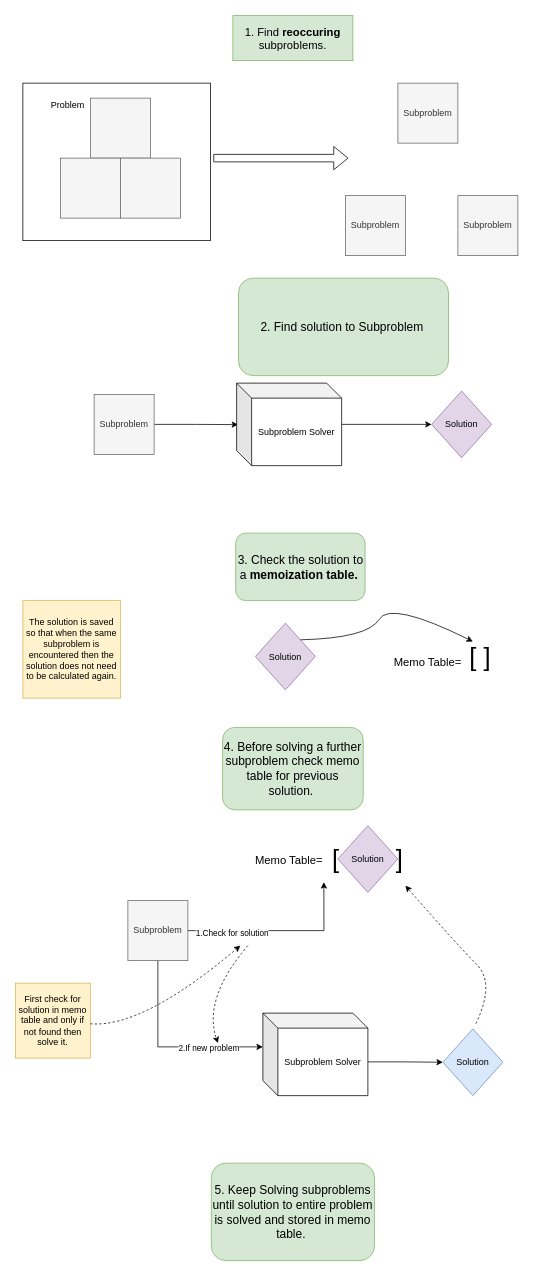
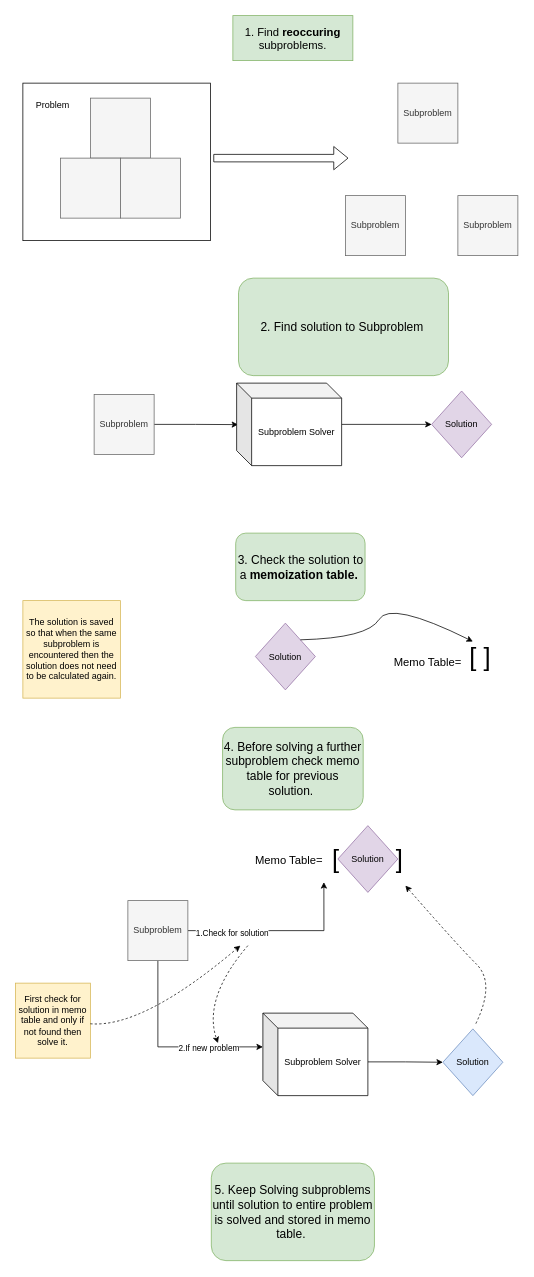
  <mxCell id="0" />
  <mxCell id="1" parent="0" />
  <mxCell id="2" value="" style="rounded=0;whiteSpace=wrap;html=1;" vertex="1" parent="1"><mxGeometry x="30" y="110" width="250" height="210" as="geometry" /></mxCell>
  <mxCell id="3" value="" style="whiteSpace=wrap;html=1;aspect=fixed;fillColor=#f5f5f5;strokeColor=#666666;fontColor=#333333;" vertex="1" parent="1"><mxGeometry x="120" y="130" width="80" height="80" as="geometry" /></mxCell>
  <mxCell id="4" value="" style="whiteSpace=wrap;html=1;aspect=fixed;fillColor=#f5f5f5;strokeColor=#666666;fontColor=#333333;" vertex="1" parent="1"><mxGeometry x="80" y="210" width="80" height="80" as="geometry" /></mxCell>
  <mxCell id="5" value="" style="whiteSpace=wrap;html=1;aspect=fixed;fillColor=#f5f5f5;strokeColor=#666666;fontColor=#333333;" vertex="1" parent="1"><mxGeometry x="160" y="210" width="80" height="80" as="geometry" /></mxCell>
  <mxCell id="6" value="&lt;font style=&quot;font-size: 15px&quot;&gt;1. Find &lt;b&gt;reoccuring &lt;/b&gt;subproblems.&lt;/font&gt;" style="whiteSpace=wrap;html=1;fillColor=#d5e8d4;strokeColor=#82b366;rounded=0;" vertex="1" parent="1"><mxGeometry x="310" y="20" width="160" height="60" as="geometry" /></mxCell>
  <mxCell id="7" value="" style="shape=flexArrow;endArrow=classic;html=1;" edge="1" parent="1"><mxGeometry width="50" height="50" relative="1" as="geometry"><mxPoint x="284" y="210" as="sourcePoint" /><mxPoint x="464" y="210" as="targetPoint" /></mxGeometry></mxCell>
  <mxCell id="8" value="Subproblem" style="whiteSpace=wrap;html=1;aspect=fixed;fillColor=#f5f5f5;strokeColor=#666666;fontColor=#333333;" vertex="1" parent="1"><mxGeometry x="530" y="110" width="80" height="80" as="geometry" /></mxCell>
  <mxCell id="9" value="&lt;span&gt;Subproblem&lt;/span&gt;" style="whiteSpace=wrap;html=1;aspect=fixed;fillColor=#f5f5f5;strokeColor=#666666;fontColor=#333333;" vertex="1" parent="1"><mxGeometry x="460" y="260" width="80" height="80" as="geometry" /></mxCell>
  <mxCell id="10" value="&lt;span&gt;Subproblem&lt;/span&gt;" style="whiteSpace=wrap;html=1;aspect=fixed;fillColor=#f5f5f5;strokeColor=#666666;fontColor=#333333;" vertex="1" parent="1"><mxGeometry x="610" y="260" width="80" height="80" as="geometry" /></mxCell>
  <mxCell id="11" value="&lt;font style=&quot;font-size: 16px&quot;&gt;2. Find solution to Subproblem&amp;nbsp;&lt;/font&gt;" style="rounded=1;whiteSpace=wrap;html=1;fillColor=#d5e8d4;strokeColor=#82b366;" vertex="1" parent="1"><mxGeometry x="317.5" y="370" width="280" height="130" as="geometry" /></mxCell>
  <mxCell id="12" style="edgeStyle=orthogonalEdgeStyle;rounded=0;orthogonalLoop=1;jettySize=auto;html=1;entryX=0.014;entryY=0.503;entryDx=0;entryDy=0;entryPerimeter=0;" edge="1" parent="1" source="13" target="15"><mxGeometry relative="1" as="geometry" /></mxCell>
  <mxCell id="13" value="&lt;span&gt;Subproblem&lt;/span&gt;" style="whiteSpace=wrap;html=1;aspect=fixed;fillColor=#f5f5f5;strokeColor=#666666;fontColor=#333333;" vertex="1" parent="1"><mxGeometry x="125" y="525" width="80" height="80" as="geometry" /></mxCell>
  <mxCell id="14" style="edgeStyle=orthogonalEdgeStyle;rounded=0;orthogonalLoop=1;jettySize=auto;html=1;exitX=1;exitY=0.5;exitDx=0;exitDy=0;exitPerimeter=0;entryX=0;entryY=0.5;entryDx=0;entryDy=0;" edge="1" parent="1" source="15" target="16"><mxGeometry relative="1" as="geometry" /></mxCell>
  <mxCell id="15" value="Subproblem Solver" style="shape=cube;whiteSpace=wrap;html=1;boundedLbl=1;backgroundOutline=1;darkOpacity=0.05;darkOpacity2=0.1;" vertex="1" parent="1"><mxGeometry x="315" y="510" width="140" height="110" as="geometry" /></mxCell>
  <mxCell id="16" value="Solution" style="rhombus;whiteSpace=wrap;html=1;fillColor=#e1d5e7;strokeColor=#9673a6;" vertex="1" parent="1"><mxGeometry x="575" y="520.5" width="80" height="89" as="geometry" /></mxCell>
  <mxCell id="17" value="&lt;font style=&quot;font-size: 16px&quot;&gt;3. Check the solution to a &lt;b&gt;memoization table.&lt;/b&gt;&amp;nbsp;&lt;/font&gt;" style="rounded=1;whiteSpace=wrap;html=1;fillColor=#d5e8d4;strokeColor=#82b366;" vertex="1" parent="1"><mxGeometry x="313.75" y="710" width="172.5" height="90" as="geometry" /></mxCell>
  <mxCell id="18" value="The solution is saved so that when the same subproblem is encountered then the solution does not need to be calculated again." style="whiteSpace=wrap;html=1;aspect=fixed;fillColor=#fff2cc;strokeColor=#d6b656;" vertex="1" parent="1"><mxGeometry x="30" y="800" width="130" height="130" as="geometry" /></mxCell>
  <mxCell id="19" value="Solution" style="rhombus;whiteSpace=wrap;html=1;fillColor=#e1d5e7;strokeColor=#9673a6;" vertex="1" parent="1"><mxGeometry x="340" y="830" width="80" height="89" as="geometry" /></mxCell>
  <mxCell id="20" value="&lt;font style=&quot;font-size: 15px&quot;&gt;Memo Table=&lt;/font&gt;" style="text;html=1;strokeColor=none;fillColor=none;align=center;verticalAlign=middle;whiteSpace=wrap;rounded=0;" vertex="1" parent="1"><mxGeometry x="495" y="854.5" width="150" height="55.5" as="geometry" /></mxCell>
  <mxCell id="21" value="&lt;font style=&quot;font-size: 34px&quot;&gt;[ ]&lt;/font&gt;" style="text;html=1;strokeColor=none;fillColor=none;align=center;verticalAlign=middle;whiteSpace=wrap;rounded=0;" vertex="1" parent="1"><mxGeometry x="620" y="854.5" width="40" height="40" as="geometry" /></mxCell>
  <mxCell id="22" value="" style="curved=1;endArrow=classic;html=1;entryX=0.25;entryY=0;entryDx=0;entryDy=0;exitX=1;exitY=0;exitDx=0;exitDy=0;" edge="1" parent="1" source="19" target="21"><mxGeometry width="50" height="50" relative="1" as="geometry"><mxPoint x="440" y="850" as="sourcePoint" /><mxPoint x="490" y="800" as="targetPoint" /><Array as="points"><mxPoint x="490" y="850" /><mxPoint x="520" y="800" /></Array></mxGeometry></mxCell>
  <mxCell id="23" value="&lt;font style=&quot;font-size: 16px&quot;&gt;4. Before solving a further subproblem check memo table for previous solution.&amp;nbsp;&lt;/font&gt;" style="rounded=1;whiteSpace=wrap;html=1;fillColor=#d5e8d4;strokeColor=#82b366;" vertex="1" parent="1"><mxGeometry x="296.25" y="969" width="187.5" height="110" as="geometry" /></mxCell>
  <mxCell id="24" style="edgeStyle=orthogonalEdgeStyle;rounded=0;orthogonalLoop=1;jettySize=auto;html=1;entryX=0.809;entryY=1.056;entryDx=0;entryDy=0;entryPerimeter=0;" edge="1" parent="1" source="28" target="29"><mxGeometry relative="1" as="geometry" /></mxCell>
  <mxCell id="25" value="1.Check for solution" style="edgeLabel;html=1;align=center;verticalAlign=middle;resizable=0;points=[];" vertex="1" connectable="0" parent="24"><mxGeometry x="-0.528" y="-3" relative="1" as="geometry"><mxPoint as="offset" /></mxGeometry></mxCell>
  <mxCell id="26" style="edgeStyle=orthogonalEdgeStyle;rounded=0;orthogonalLoop=1;jettySize=auto;html=1;entryX=0;entryY=0;entryDx=0;entryDy=45;entryPerimeter=0;exitX=0.5;exitY=1;exitDx=0;exitDy=0;" edge="1" parent="1" source="28" target="33"><mxGeometry relative="1" as="geometry" /></mxCell>
  <mxCell id="27" value="2.If new problem" style="edgeLabel;html=1;align=center;verticalAlign=middle;resizable=0;points=[];" vertex="1" connectable="0" parent="26"><mxGeometry x="0.427" y="-1" relative="1" as="geometry"><mxPoint as="offset" /></mxGeometry></mxCell>
  <mxCell id="28" value="&lt;span&gt;Subproblem&lt;/span&gt;" style="whiteSpace=wrap;html=1;aspect=fixed;fillColor=#f5f5f5;strokeColor=#666666;fontColor=#333333;" vertex="1" parent="1"><mxGeometry x="170" y="1200" width="80" height="80" as="geometry" /></mxCell>
  <mxCell id="29" value="&lt;font style=&quot;font-size: 15px&quot;&gt;Memo Table=&lt;/font&gt;" style="text;html=1;strokeColor=none;fillColor=none;align=center;verticalAlign=middle;whiteSpace=wrap;rounded=0;" vertex="1" parent="1"><mxGeometry x="310" y="1116.75" width="150" height="55.5" as="geometry" /></mxCell>
  <mxCell id="30" value="&lt;font style=&quot;font-size: 34px&quot;&gt;[&amp;nbsp; &amp;nbsp; &amp;nbsp; &amp;nbsp; ]&lt;/font&gt;" style="text;html=1;strokeColor=none;fillColor=none;align=center;verticalAlign=middle;whiteSpace=wrap;rounded=0;" vertex="1" parent="1"><mxGeometry x="420" y="1124.5" width="140" height="40" as="geometry" /></mxCell>
  <mxCell id="31" value="Solution" style="rhombus;whiteSpace=wrap;html=1;fillColor=#e1d5e7;strokeColor=#9673a6;" vertex="1" parent="1"><mxGeometry x="450" y="1100" width="80" height="89" as="geometry" /></mxCell>
  <mxCell id="32" style="edgeStyle=orthogonalEdgeStyle;rounded=0;orthogonalLoop=1;jettySize=auto;html=1;exitX=0;exitY=0;exitDx=140;exitDy=65;exitPerimeter=0;entryX=0;entryY=0.5;entryDx=0;entryDy=0;" edge="1" parent="1" source="33" target="37"><mxGeometry relative="1" as="geometry" /></mxCell>
  <mxCell id="33" value="Subproblem Solver" style="shape=cube;whiteSpace=wrap;html=1;boundedLbl=1;backgroundOutline=1;darkOpacity=0.05;darkOpacity2=0.1;" vertex="1" parent="1"><mxGeometry x="350" y="1350" width="140" height="110" as="geometry" /></mxCell>
  <mxCell id="34" value="First check for solution in memo table and only if not found then solve it." style="whiteSpace=wrap;html=1;aspect=fixed;fillColor=#fff2cc;strokeColor=#d6b656;" vertex="1" parent="1"><mxGeometry x="20" y="1310" width="100" height="100" as="geometry" /></mxCell>
  <mxCell id="35" value="" style="curved=1;endArrow=classic;html=1;dashed=1;" edge="1" parent="1" source="34"><mxGeometry width="50" height="50" relative="1" as="geometry"><mxPoint x="140" y="1370" as="sourcePoint" /><mxPoint x="320" y="1260" as="targetPoint" /><Array as="points"><mxPoint x="190" y="1370" /></Array></mxGeometry></mxCell>
  <mxCell id="36" value="" style="curved=1;endArrow=classic;html=1;dashed=1;" edge="1" parent="1"><mxGeometry width="50" height="50" relative="1" as="geometry"><mxPoint x="330" y="1260" as="sourcePoint" /><mxPoint x="290" y="1390" as="targetPoint" /><Array as="points"><mxPoint x="270" y="1330" /></Array></mxGeometry></mxCell>
  <mxCell id="37" value="Solution" style="rhombus;whiteSpace=wrap;html=1;fillColor=#dae8fc;strokeColor=#6c8ebf;" vertex="1" parent="1"><mxGeometry x="590" y="1371" width="80" height="89" as="geometry" /></mxCell>
  <mxCell id="38" value="" style="curved=1;endArrow=classic;html=1;exitX=0.55;exitY=-0.079;exitDx=0;exitDy=0;exitPerimeter=0;dashed=1;" edge="1" parent="1" source="37"><mxGeometry width="50" height="50" relative="1" as="geometry"><mxPoint x="610" y="1310" as="sourcePoint" /><mxPoint x="540" y="1180" as="targetPoint" /><Array as="points"><mxPoint x="660" y="1310" /><mxPoint x="610" y="1260" /></Array></mxGeometry></mxCell>
  <mxCell id="39" value="&lt;font style=&quot;font-size: 16px&quot;&gt;5. Keep Solving subproblems until solution to entire problem is solved and stored in memo table.&amp;nbsp;&lt;/font&gt;" style="rounded=1;whiteSpace=wrap;html=1;fillColor=#d5e8d4;strokeColor=#82b366;" vertex="1" parent="1"><mxGeometry x="281.25" y="1550" width="217.5" height="130" as="geometry" /></mxCell>
- <mxCell id="40" value="Problem" style="text;html=1;strokeColor=none;fillColor=none;align=center;verticalAlign=middle;whiteSpace=wrap;rounded=0;" vertex="1" parent="1"><mxGeometry x="70" y="130" width="40" height="20" as="geometry" /></mxCell>
+ <mxCell id="40" value="Problem" style="text;html=1;strokeColor=none;fillColor=none;align=center;verticalAlign=middle;whiteSpace=wrap;rounded=0;" vertex="1" parent="1"><mxGeometry x="50" y="130" width="40" height="20" as="geometry" /></mxCell>
